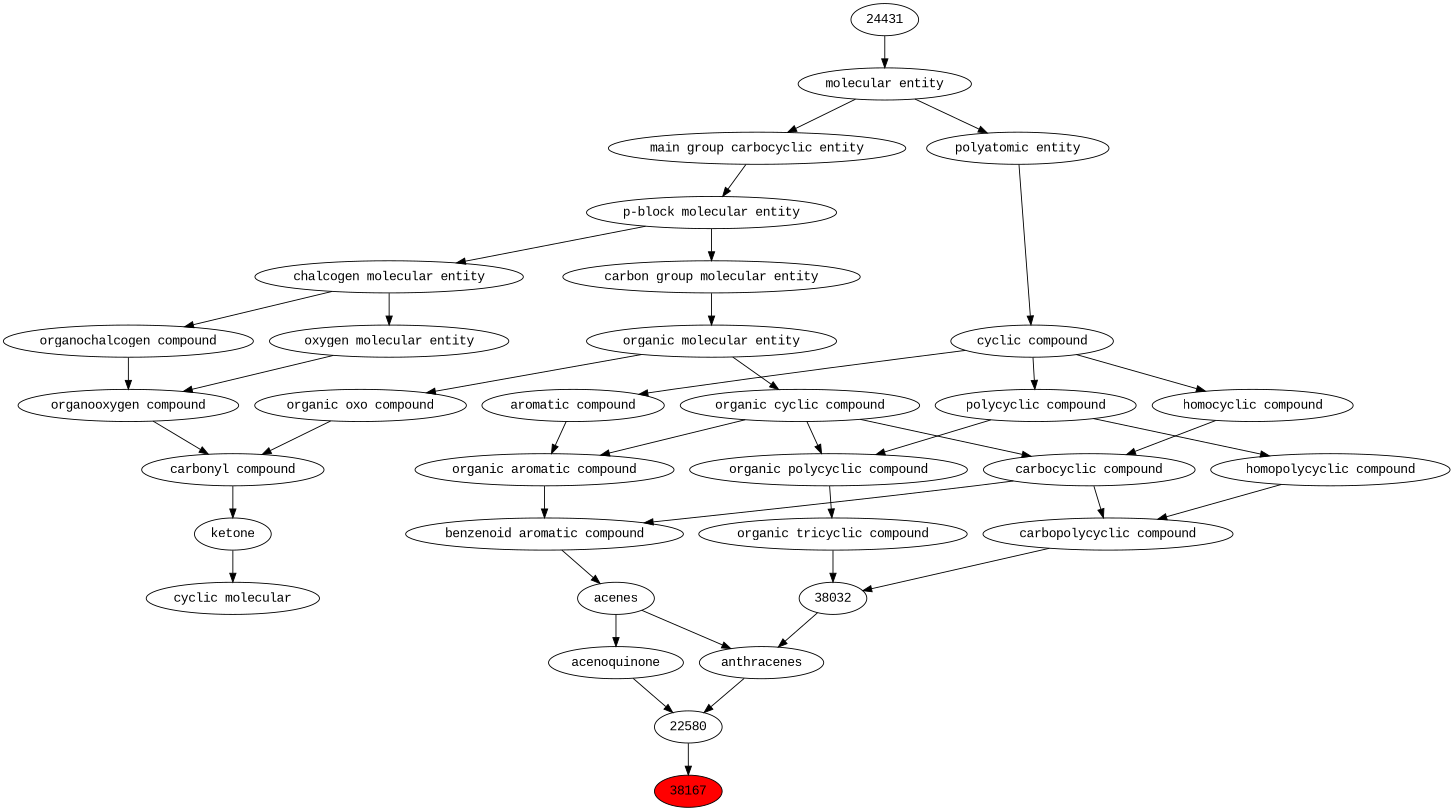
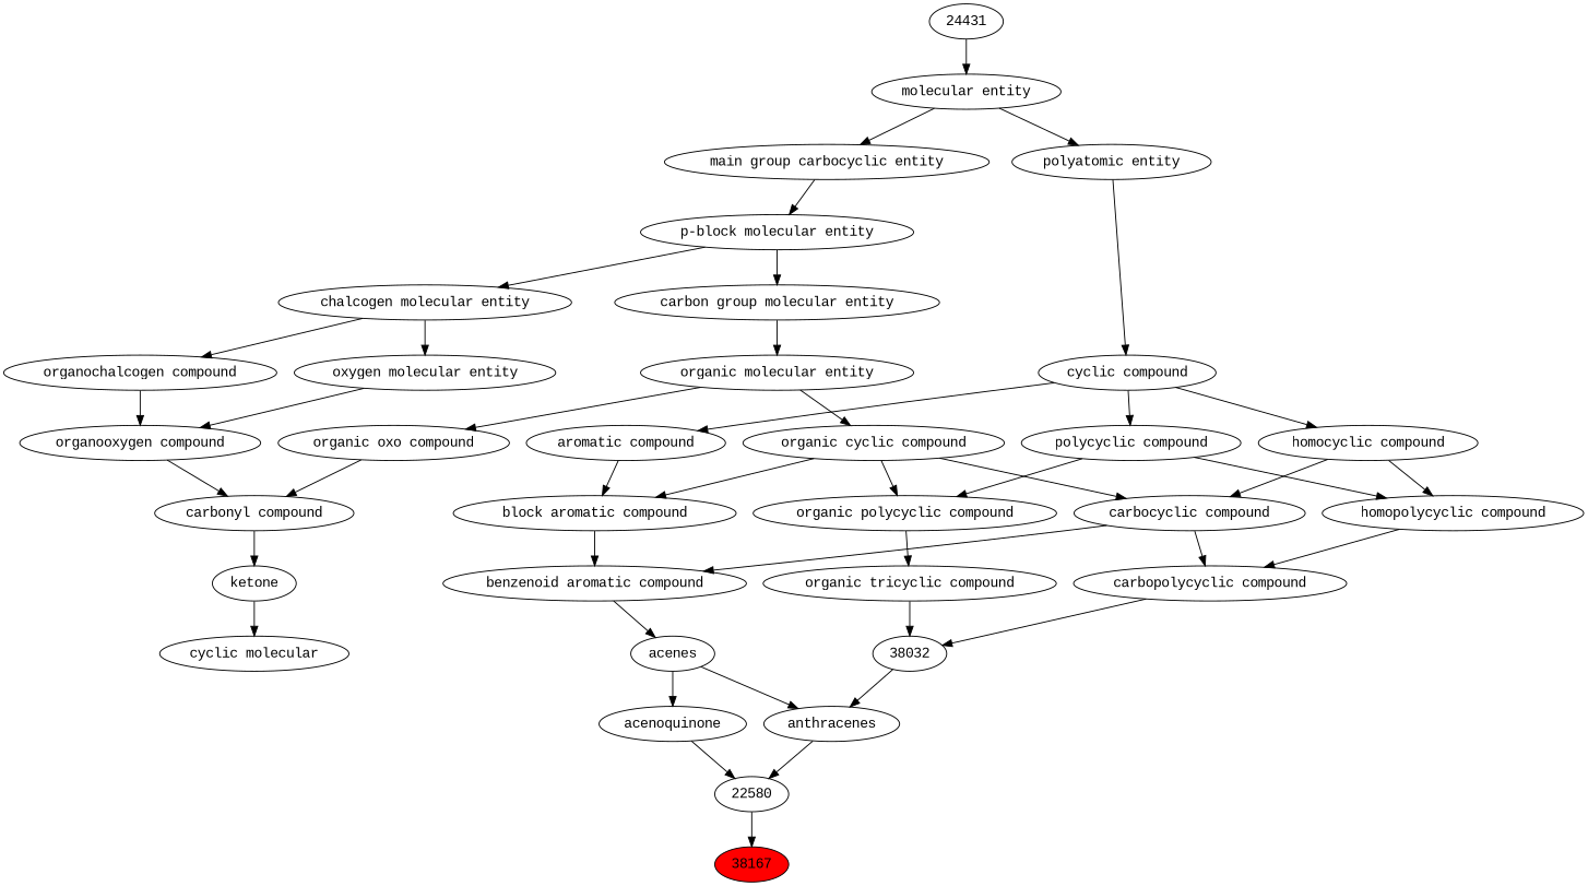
  digraph {
    fontname="Liberation Mono"
    node [fontname="Liberation Mono"]
    edge [fontname="Liberation Mono"]
    n1 [fillcolor=red label=38167 style=filled]
    n2 [label=22580]
    n3 [label=anthracenes]
    n4 [label=acenoquinone]
    n5 [label=38032]
    n6 [label=acenes]
    n7 [label="carbopolycyclic compound"]
    n8 [label="organic tricyclic compound"]
    n9 [label="benzenoid aromatic compound"]
    n10 [label="organic molecular entity"]
    n11 [label="organic cyclic compound"]
    n12 [label="organic oxo compound"]
    n13 [label="carbocyclic compound"]
    n14 [label="organic polycyclic compound"]
-   n15 [label="organic aromatic compound"]
+   n15 [label="block aromatic compound"]
    n16 [label="carbonyl compound"]
    n17 [label="cyclic molecular"]
    n18 [label="homopolycyclic compound"]
    n19 [label="carbon group molecular entity"]
    n20 [label=ketone]
    n21 [label="homocyclic compound"]
    n22 [label="polycyclic compound"]
    n23 [label="aromatic compound"]
    n24 [label="p-block molecular entity"]
    n25 [label="chalcogen molecular entity"]
    n26 [label="organochalcogen compound"]
    n27 [label="oxygen molecular entity"]
    n28 [label="cyclic compound"]
    n29 [label="main group carbocyclic entity"]
    n30 [label="organooxygen compound"]
    n31 [label="polyatomic entity"]
    n32 [label="molecular entity"]
    n33 [label=24431]
    n2 -> n1
    n3 -> n2
    n4 -> n2
    n5 -> n3
    n6 -> n3
    n6 -> n4
    n7 -> n5
    n8 -> n5
    n9 -> n6
    n10 -> n11
    n10 -> n12
    n11 -> n13
    n11 -> n14
    n11 -> n15
    n12 -> n16
    n13 -> n7
    n13 -> n9
    n14 -> n8
    n15 -> n9
    n16 -> n20
    n18 -> n7
    n19 -> n10
    n20 -> n17
    n21 -> n13
+   n21 -> n18
    n22 -> n14
    n22 -> n18
    n23 -> n15
    n24 -> n19
    n24 -> n25
    n25 -> n26
    n25 -> n27
    n26 -> n30
    n27 -> n30
    n28 -> n21
    n28 -> n22
    n28 -> n23
    n29 -> n24
    n30 -> n16
    n31 -> n28
    n32 -> n29
    n32 -> n31
    n33 -> n32
  }
